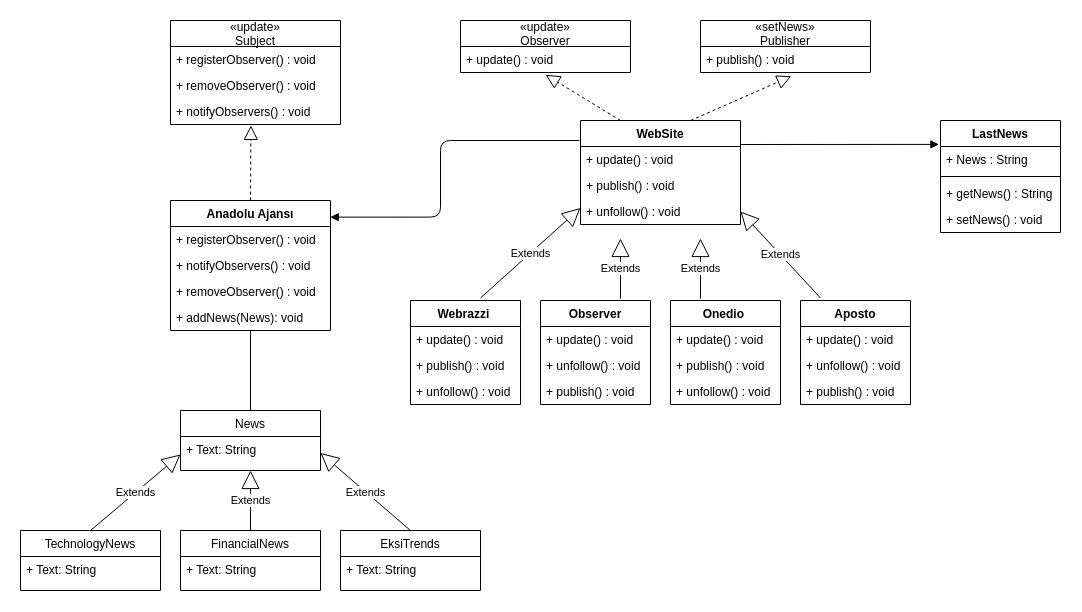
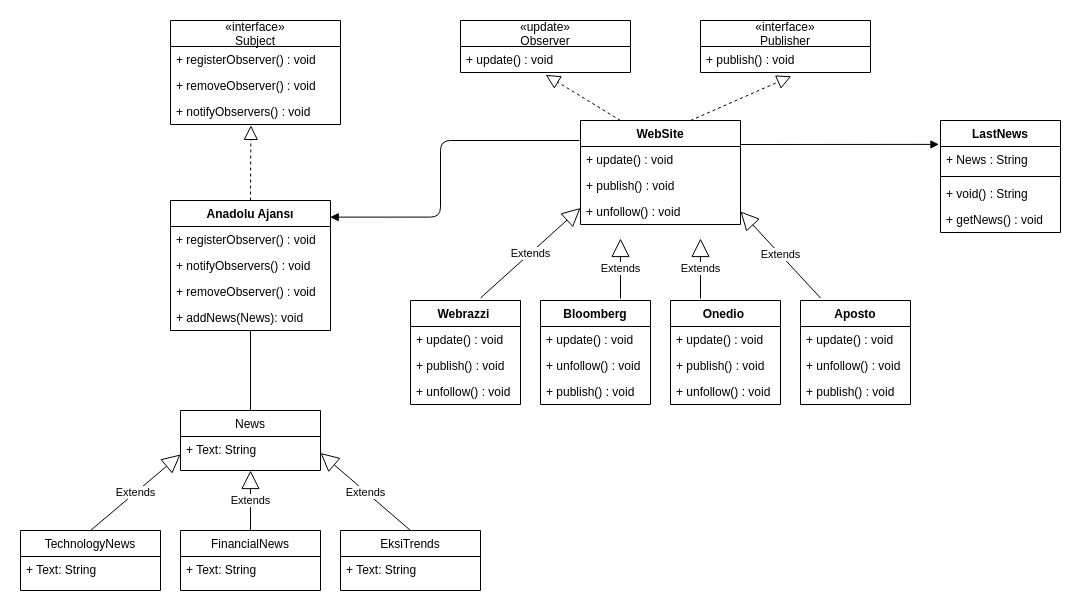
  <mxCell id="0" />
  <mxCell id="1" parent="0" />
  <mxCell id="2" value="News" style="swimlane;fontStyle=0;childLayout=stackLayout;horizontal=1;startSize=26;fillColor=none;horizontalStack=0;resizeParent=1;resizeParentMax=0;resizeLast=0;collapsible=1;marginBottom=0;" vertex="1" parent="1"><mxGeometry x="180" y="410" width="140" height="60" as="geometry" /></mxCell>
  <mxCell id="3" value="Extends" style="endArrow=block;endSize=16;endFill=0;html=1;exitX=0.5;exitY=0;exitDx=0;exitDy=0;" edge="1" parent="2" source="9"><mxGeometry width="160" relative="1" as="geometry"><mxPoint x="-20" y="42.5" as="sourcePoint" /><mxPoint x="140" y="42.5" as="targetPoint" /></mxGeometry></mxCell>
  <mxCell id="4" value="+ Text: String" style="text;strokeColor=none;fillColor=none;align=left;verticalAlign=top;spacingLeft=4;spacingRight=4;overflow=hidden;rotatable=0;points=[[0,0.5],[1,0.5]];portConstraint=eastwest;" vertex="1" parent="2"><mxGeometry y="26" width="140" height="34" as="geometry" /></mxCell>
  <mxCell id="5" value="TechnologyNews" style="swimlane;fontStyle=0;childLayout=stackLayout;horizontal=1;startSize=26;fillColor=none;horizontalStack=0;resizeParent=1;resizeParentMax=0;resizeLast=0;collapsible=1;marginBottom=0;" vertex="1" parent="1"><mxGeometry x="20" y="530" width="140" height="60" as="geometry" /></mxCell>
  <mxCell id="6" value="+ Text: String" style="text;strokeColor=none;fillColor=none;align=left;verticalAlign=top;spacingLeft=4;spacingRight=4;overflow=hidden;rotatable=0;points=[[0,0.5],[1,0.5]];portConstraint=eastwest;" vertex="1" parent="5"><mxGeometry y="26" width="140" height="34" as="geometry" /></mxCell>
  <mxCell id="7" value="FinancialNews" style="swimlane;fontStyle=0;childLayout=stackLayout;horizontal=1;startSize=26;fillColor=none;horizontalStack=0;resizeParent=1;resizeParentMax=0;resizeLast=0;collapsible=1;marginBottom=0;" vertex="1" parent="1"><mxGeometry x="180" y="530" width="140" height="60" as="geometry" /></mxCell>
  <mxCell id="8" value="+ Text: String" style="text;strokeColor=none;fillColor=none;align=left;verticalAlign=top;spacingLeft=4;spacingRight=4;overflow=hidden;rotatable=0;points=[[0,0.5],[1,0.5]];portConstraint=eastwest;" vertex="1" parent="7"><mxGeometry y="26" width="140" height="34" as="geometry" /></mxCell>
  <mxCell id="9" value="EksiTrends" style="swimlane;fontStyle=0;childLayout=stackLayout;horizontal=1;startSize=26;fillColor=none;horizontalStack=0;resizeParent=1;resizeParentMax=0;resizeLast=0;collapsible=1;marginBottom=0;" vertex="1" parent="1"><mxGeometry x="340" y="530" width="140" height="60" as="geometry" /></mxCell>
  <mxCell id="10" value="+ Text: String" style="text;strokeColor=none;fillColor=none;align=left;verticalAlign=top;spacingLeft=4;spacingRight=4;overflow=hidden;rotatable=0;points=[[0,0.5],[1,0.5]];portConstraint=eastwest;" vertex="1" parent="9"><mxGeometry y="26" width="140" height="34" as="geometry" /></mxCell>
- <mxCell id="11" value="«update»&#10;Subject" style="swimlane;fontStyle=0;childLayout=stackLayout;horizontal=1;startSize=26;fillColor=none;horizontalStack=0;resizeParent=1;resizeParentMax=0;resizeLast=0;collapsible=1;marginBottom=0;" vertex="1" parent="1"><mxGeometry x="170" y="20" width="170" height="104" as="geometry" /></mxCell>
+ <mxCell id="11" value="«interface»&#10;Subject" style="swimlane;fontStyle=0;childLayout=stackLayout;horizontal=1;startSize=26;fillColor=none;horizontalStack=0;resizeParent=1;resizeParentMax=0;resizeLast=0;collapsible=1;marginBottom=0;" vertex="1" parent="1"><mxGeometry x="170" y="20" width="170" height="104" as="geometry" /></mxCell>
  <mxCell id="12" value="+ registerObserver() : void" style="text;strokeColor=none;fillColor=none;align=left;verticalAlign=top;spacingLeft=4;spacingRight=4;overflow=hidden;rotatable=0;points=[[0,0.5],[1,0.5]];portConstraint=eastwest;" vertex="1" parent="11"><mxGeometry y="26" width="170" height="26" as="geometry" /></mxCell>
  <mxCell id="13" value="+ removeObserver() : void" style="text;strokeColor=none;fillColor=none;align=left;verticalAlign=top;spacingLeft=4;spacingRight=4;overflow=hidden;rotatable=0;points=[[0,0.5],[1,0.5]];portConstraint=eastwest;" vertex="1" parent="11"><mxGeometry y="52" width="170" height="26" as="geometry" /></mxCell>
  <mxCell id="14" value="+ notifyObservers() : void" style="text;strokeColor=none;fillColor=none;align=left;verticalAlign=top;spacingLeft=4;spacingRight=4;overflow=hidden;rotatable=0;points=[[0,0.5],[1,0.5]];portConstraint=eastwest;" vertex="1" parent="11"><mxGeometry y="78" width="170" height="26" as="geometry" /></mxCell>
  <mxCell id="15" value="«update»&#10;Observer" style="swimlane;fontStyle=0;childLayout=stackLayout;horizontal=1;startSize=26;fillColor=none;horizontalStack=0;resizeParent=1;resizeParentMax=0;resizeLast=0;collapsible=1;marginBottom=0;" vertex="1" parent="1"><mxGeometry x="460" y="20" width="170" height="52" as="geometry" /></mxCell>
  <mxCell id="16" value="+ update() : void" style="text;strokeColor=none;fillColor=none;align=left;verticalAlign=top;spacingLeft=4;spacingRight=4;overflow=hidden;rotatable=0;points=[[0,0.5],[1,0.5]];portConstraint=eastwest;" vertex="1" parent="15"><mxGeometry y="26" width="170" height="26" as="geometry" /></mxCell>
  <mxCell id="17" value="Anadolu Ajansı" style="swimlane;fontStyle=1;align=center;verticalAlign=top;childLayout=stackLayout;horizontal=1;startSize=26;horizontalStack=0;resizeParent=1;resizeParentMax=0;resizeLast=0;collapsible=1;marginBottom=0;" vertex="1" parent="1"><mxGeometry x="170" y="200" width="160" height="130" as="geometry" /></mxCell>
  <mxCell id="18" value="+ registerObserver() : void" style="text;strokeColor=none;fillColor=none;align=left;verticalAlign=top;spacingLeft=4;spacingRight=4;overflow=hidden;rotatable=0;points=[[0,0.5],[1,0.5]];portConstraint=eastwest;" vertex="1" parent="17"><mxGeometry y="26" width="160" height="26" as="geometry" /></mxCell>
  <mxCell id="19" value="+ notifyObservers() : void" style="text;strokeColor=none;fillColor=none;align=left;verticalAlign=top;spacingLeft=4;spacingRight=4;overflow=hidden;rotatable=0;points=[[0,0.5],[1,0.5]];portConstraint=eastwest;" vertex="1" parent="17"><mxGeometry y="52" width="160" height="26" as="geometry" /></mxCell>
  <mxCell id="20" value="+ removeObserver() : void" style="text;strokeColor=none;fillColor=none;align=left;verticalAlign=top;spacingLeft=4;spacingRight=4;overflow=hidden;rotatable=0;points=[[0,0.5],[1,0.5]];portConstraint=eastwest;" vertex="1" parent="17"><mxGeometry y="78" width="160" height="26" as="geometry" /></mxCell>
  <mxCell id="21" value="+ addNews(News): void" style="text;strokeColor=none;fillColor=none;align=left;verticalAlign=top;spacingLeft=4;spacingRight=4;overflow=hidden;rotatable=0;points=[[0,0.5],[1,0.5]];portConstraint=eastwest;" vertex="1" parent="17"><mxGeometry y="104" width="160" height="26" as="geometry" /></mxCell>
  <mxCell id="22" value="Extends" style="endArrow=block;endSize=16;endFill=0;html=1;exitX=0.5;exitY=0;exitDx=0;exitDy=0;" edge="1" parent="1" source="7"><mxGeometry width="160" relative="1" as="geometry"><mxPoint x="90" y="470" as="sourcePoint" /><mxPoint x="250" y="470" as="targetPoint" /></mxGeometry></mxCell>
  <mxCell id="23" value="Extends" style="endArrow=block;endSize=16;endFill=0;html=1;exitX=0.5;exitY=0;exitDx=0;exitDy=0;" edge="1" parent="1" source="5"><mxGeometry width="160" relative="1" as="geometry"><mxPoint x="20" y="454" as="sourcePoint" /><mxPoint x="180" y="454" as="targetPoint" /></mxGeometry></mxCell>
  <mxCell id="24" value="" style="endArrow=block;dashed=1;endFill=0;endSize=12;html=1;exitX=0.5;exitY=0;exitDx=0;exitDy=0;entryX=0.473;entryY=1.035;entryDx=0;entryDy=0;entryPerimeter=0;" edge="1" parent="1" source="17" target="14"><mxGeometry width="160" relative="1" as="geometry"><mxPoint x="550" y="250" as="sourcePoint" /><mxPoint x="250" y="129" as="targetPoint" /></mxGeometry></mxCell>
- <mxCell id="25" value="«setNews»&#10;Publisher" style="swimlane;fontStyle=0;childLayout=stackLayout;horizontal=1;startSize=26;fillColor=none;horizontalStack=0;resizeParent=1;resizeParentMax=0;resizeLast=0;collapsible=1;marginBottom=0;" vertex="1" parent="1"><mxGeometry x="700" y="20" width="170" height="52" as="geometry" /></mxCell>
+ <mxCell id="25" value="«interface»&#10;Publisher" style="swimlane;fontStyle=0;childLayout=stackLayout;horizontal=1;startSize=26;fillColor=none;horizontalStack=0;resizeParent=1;resizeParentMax=0;resizeLast=0;collapsible=1;marginBottom=0;" vertex="1" parent="1"><mxGeometry x="700" y="20" width="170" height="52" as="geometry" /></mxCell>
  <mxCell id="26" value="+ publish() : void" style="text;strokeColor=none;fillColor=none;align=left;verticalAlign=top;spacingLeft=4;spacingRight=4;overflow=hidden;rotatable=0;points=[[0,0.5],[1,0.5]];portConstraint=eastwest;" vertex="1" parent="25"><mxGeometry y="26" width="170" height="26" as="geometry" /></mxCell>
  <mxCell id="27" value="WebSite" style="swimlane;fontStyle=1;align=center;verticalAlign=top;childLayout=stackLayout;horizontal=1;startSize=26;horizontalStack=0;resizeParent=1;resizeParentMax=0;resizeLast=0;collapsible=1;marginBottom=0;" vertex="1" parent="1"><mxGeometry x="580" y="120" width="160" height="104" as="geometry" /></mxCell>
  <mxCell id="28" value="+ update() : void" style="text;strokeColor=none;fillColor=none;align=left;verticalAlign=top;spacingLeft=4;spacingRight=4;overflow=hidden;rotatable=0;points=[[0,0.5],[1,0.5]];portConstraint=eastwest;" vertex="1" parent="27"><mxGeometry y="26" width="160" height="26" as="geometry" /></mxCell>
  <mxCell id="29" value="+ publish() : void" style="text;strokeColor=none;fillColor=none;align=left;verticalAlign=top;spacingLeft=4;spacingRight=4;overflow=hidden;rotatable=0;points=[[0,0.5],[1,0.5]];portConstraint=eastwest;" vertex="1" parent="27"><mxGeometry y="52" width="160" height="26" as="geometry" /></mxCell>
  <mxCell id="30" value="+ unfollow() : void" style="text;strokeColor=none;fillColor=none;align=left;verticalAlign=top;spacingLeft=4;spacingRight=4;overflow=hidden;rotatable=0;points=[[0,0.5],[1,0.5]];portConstraint=eastwest;" vertex="1" parent="27"><mxGeometry y="78" width="160" height="26" as="geometry" /></mxCell>
  <mxCell id="31" value="" style="endArrow=block;endFill=1;html=1;edgeStyle=orthogonalEdgeStyle;align=left;verticalAlign=top;entryX=0.998;entryY=0.128;entryDx=0;entryDy=0;entryPerimeter=0;" edge="1" parent="1" target="17"><mxGeometry x="-1" relative="1" as="geometry"><mxPoint x="579" y="140" as="sourcePoint" /><mxPoint x="610" y="200" as="targetPoint" /><Array as="points"><mxPoint x="579" y="140" /><mxPoint x="440" y="140" /><mxPoint x="440" y="217" /></Array></mxGeometry></mxCell>
  <mxCell id="32" value="" style="endArrow=block;dashed=1;endFill=0;endSize=12;html=1;entryX=0.501;entryY=1.091;entryDx=0;entryDy=0;entryPerimeter=0;exitX=0.25;exitY=0;exitDx=0;exitDy=0;" edge="1" parent="1" source="27" target="16"><mxGeometry width="160" relative="1" as="geometry"><mxPoint x="500" y="180" as="sourcePoint" /><mxPoint x="660" y="180" as="targetPoint" /></mxGeometry></mxCell>
  <mxCell id="33" value="" style="endArrow=block;dashed=1;endFill=0;endSize=12;html=1;entryX=0.534;entryY=1.144;entryDx=0;entryDy=0;entryPerimeter=0;exitX=0.688;exitY=0;exitDx=0;exitDy=0;exitPerimeter=0;" edge="1" parent="1" source="27" target="26"><mxGeometry width="160" relative="1" as="geometry"><mxPoint x="500" y="180" as="sourcePoint" /><mxPoint x="660" y="180" as="targetPoint" /></mxGeometry></mxCell>
  <mxCell id="34" value="" style="endArrow=none;html=1;edgeStyle=orthogonalEdgeStyle;exitX=0.5;exitY=0;exitDx=0;exitDy=0;" edge="1" parent="1" source="2"><mxGeometry relative="1" as="geometry"><mxPoint x="230" y="400" as="sourcePoint" /><mxPoint x="250" y="330" as="targetPoint" /></mxGeometry></mxCell>
  <mxCell id="35" value="Extends" style="endArrow=block;endSize=16;endFill=0;html=1;exitX=0.5;exitY=0;exitDx=0;exitDy=0;entryX=1;entryY=0.5;entryDx=0;entryDy=0;" edge="1" parent="1" target="30"><mxGeometry width="160" relative="1" as="geometry"><mxPoint x="820" y="297.5" as="sourcePoint" /><mxPoint x="730" y="220" as="targetPoint" /></mxGeometry></mxCell>
  <mxCell id="36" value="Extends" style="endArrow=block;endSize=16;endFill=0;html=1;exitX=0.5;exitY=0;exitDx=0;exitDy=0;" edge="1" parent="1"><mxGeometry width="160" relative="1" as="geometry"><mxPoint x="620" y="298" as="sourcePoint" /><mxPoint x="620" y="238" as="targetPoint" /></mxGeometry></mxCell>
  <mxCell id="37" value="Extends" style="endArrow=block;endSize=16;endFill=0;html=1;exitX=0.5;exitY=0;exitDx=0;exitDy=0;entryX=0;entryY=0.365;entryDx=0;entryDy=0;entryPerimeter=0;" edge="1" parent="1" target="30"><mxGeometry width="160" relative="1" as="geometry"><mxPoint x="480" y="297.5" as="sourcePoint" /><mxPoint x="590" y="221.5" as="targetPoint" /></mxGeometry></mxCell>
  <mxCell id="38" value="Webrazzi " style="swimlane;fontStyle=1;align=center;verticalAlign=top;childLayout=stackLayout;horizontal=1;startSize=26;horizontalStack=0;resizeParent=1;resizeParentMax=0;resizeLast=0;collapsible=1;marginBottom=0;" vertex="1" parent="1"><mxGeometry x="410" y="300" width="110" height="104" as="geometry" /></mxCell>
  <mxCell id="39" value="+ update() : void" style="text;strokeColor=none;fillColor=none;align=left;verticalAlign=top;spacingLeft=4;spacingRight=4;overflow=hidden;rotatable=0;points=[[0,0.5],[1,0.5]];portConstraint=eastwest;" vertex="1" parent="38"><mxGeometry y="26" width="110" height="26" as="geometry" /></mxCell>
  <mxCell id="40" value="+ publish() : void" style="text;strokeColor=none;fillColor=none;align=left;verticalAlign=top;spacingLeft=4;spacingRight=4;overflow=hidden;rotatable=0;points=[[0,0.5],[1,0.5]];portConstraint=eastwest;" vertex="1" parent="38"><mxGeometry y="52" width="110" height="26" as="geometry" /></mxCell>
  <mxCell id="41" value="+ unfollow() : void" style="text;strokeColor=none;fillColor=none;align=left;verticalAlign=top;spacingLeft=4;spacingRight=4;overflow=hidden;rotatable=0;points=[[0,0.5],[1,0.5]];portConstraint=eastwest;" vertex="1" parent="38"><mxGeometry y="78" width="110" height="26" as="geometry" /></mxCell>
- <mxCell id="42" value="Observer" style="swimlane;fontStyle=1;align=center;verticalAlign=top;childLayout=stackLayout;horizontal=1;startSize=26;horizontalStack=0;resizeParent=1;resizeParentMax=0;resizeLast=0;collapsible=1;marginBottom=0;" vertex="1" parent="1"><mxGeometry x="540" y="300" width="110" height="104" as="geometry" /></mxCell>
+ <mxCell id="42" value="Bloomberg" style="swimlane;fontStyle=1;align=center;verticalAlign=top;childLayout=stackLayout;horizontal=1;startSize=26;horizontalStack=0;resizeParent=1;resizeParentMax=0;resizeLast=0;collapsible=1;marginBottom=0;" vertex="1" parent="1"><mxGeometry x="540" y="300" width="110" height="104" as="geometry" /></mxCell>
  <mxCell id="43" value="+ update() : void" style="text;strokeColor=none;fillColor=none;align=left;verticalAlign=top;spacingLeft=4;spacingRight=4;overflow=hidden;rotatable=0;points=[[0,0.5],[1,0.5]];portConstraint=eastwest;" vertex="1" parent="42"><mxGeometry y="26" width="110" height="26" as="geometry" /></mxCell>
  <mxCell id="44" value="+ unfollow() : void" style="text;strokeColor=none;fillColor=none;align=left;verticalAlign=top;spacingLeft=4;spacingRight=4;overflow=hidden;rotatable=0;points=[[0,0.5],[1,0.5]];portConstraint=eastwest;" vertex="1" parent="42"><mxGeometry y="52" width="110" height="26" as="geometry" /></mxCell>
  <mxCell id="45" value="+ publish() : void" style="text;strokeColor=none;fillColor=none;align=left;verticalAlign=top;spacingLeft=4;spacingRight=4;overflow=hidden;rotatable=0;points=[[0,0.5],[1,0.5]];portConstraint=eastwest;" vertex="1" parent="42"><mxGeometry y="78" width="110" height="26" as="geometry" /></mxCell>
  <mxCell id="46" value="Onedio " style="swimlane;fontStyle=1;align=center;verticalAlign=top;childLayout=stackLayout;horizontal=1;startSize=26;horizontalStack=0;resizeParent=1;resizeParentMax=0;resizeLast=0;collapsible=1;marginBottom=0;" vertex="1" parent="1"><mxGeometry x="670" y="300" width="110" height="104" as="geometry" /></mxCell>
  <mxCell id="47" value="+ update() : void" style="text;strokeColor=none;fillColor=none;align=left;verticalAlign=top;spacingLeft=4;spacingRight=4;overflow=hidden;rotatable=0;points=[[0,0.5],[1,0.5]];portConstraint=eastwest;" vertex="1" parent="46"><mxGeometry y="26" width="110" height="26" as="geometry" /></mxCell>
  <mxCell id="48" value="+ publish() : void" style="text;strokeColor=none;fillColor=none;align=left;verticalAlign=top;spacingLeft=4;spacingRight=4;overflow=hidden;rotatable=0;points=[[0,0.5],[1,0.5]];portConstraint=eastwest;" vertex="1" parent="46"><mxGeometry y="52" width="110" height="26" as="geometry" /></mxCell>
  <mxCell id="49" value="+ unfollow() : void" style="text;strokeColor=none;fillColor=none;align=left;verticalAlign=top;spacingLeft=4;spacingRight=4;overflow=hidden;rotatable=0;points=[[0,0.5],[1,0.5]];portConstraint=eastwest;" vertex="1" parent="46"><mxGeometry y="78" width="110" height="26" as="geometry" /></mxCell>
  <mxCell id="50" value="Aposto" style="swimlane;fontStyle=1;align=center;verticalAlign=top;childLayout=stackLayout;horizontal=1;startSize=26;horizontalStack=0;resizeParent=1;resizeParentMax=0;resizeLast=0;collapsible=1;marginBottom=0;" vertex="1" parent="1"><mxGeometry x="800" y="300" width="110" height="104" as="geometry" /></mxCell>
  <mxCell id="51" value="+ update() : void" style="text;strokeColor=none;fillColor=none;align=left;verticalAlign=top;spacingLeft=4;spacingRight=4;overflow=hidden;rotatable=0;points=[[0,0.5],[1,0.5]];portConstraint=eastwest;" vertex="1" parent="50"><mxGeometry y="26" width="110" height="26" as="geometry" /></mxCell>
  <mxCell id="52" value="+ unfollow() : void" style="text;strokeColor=none;fillColor=none;align=left;verticalAlign=top;spacingLeft=4;spacingRight=4;overflow=hidden;rotatable=0;points=[[0,0.5],[1,0.5]];portConstraint=eastwest;" vertex="1" parent="50"><mxGeometry y="52" width="110" height="26" as="geometry" /></mxCell>
  <mxCell id="53" value="+ publish() : void" style="text;strokeColor=none;fillColor=none;align=left;verticalAlign=top;spacingLeft=4;spacingRight=4;overflow=hidden;rotatable=0;points=[[0,0.5],[1,0.5]];portConstraint=eastwest;" vertex="1" parent="50"><mxGeometry y="78" width="110" height="26" as="geometry" /></mxCell>
  <mxCell id="54" value="Extends" style="endArrow=block;endSize=16;endFill=0;html=1;exitX=0.5;exitY=0;exitDx=0;exitDy=0;" edge="1" parent="1"><mxGeometry width="160" relative="1" as="geometry"><mxPoint x="700" y="298" as="sourcePoint" /><mxPoint x="700" y="238" as="targetPoint" /></mxGeometry></mxCell>
  <mxCell id="55" value="LastNews" style="swimlane;fontStyle=1;align=center;verticalAlign=top;childLayout=stackLayout;horizontal=1;startSize=26;horizontalStack=0;resizeParent=1;resizeParentMax=0;resizeLast=0;collapsible=1;marginBottom=0;" vertex="1" parent="1"><mxGeometry x="940" y="120" width="120" height="112" as="geometry" /></mxCell>
  <mxCell id="56" value="+ News : String" style="text;strokeColor=none;fillColor=none;align=left;verticalAlign=top;spacingLeft=4;spacingRight=4;overflow=hidden;rotatable=0;points=[[0,0.5],[1,0.5]];portConstraint=eastwest;" vertex="1" parent="55"><mxGeometry y="26" width="120" height="26" as="geometry" /></mxCell>
  <mxCell id="57" value="" style="line;strokeWidth=1;fillColor=none;align=left;verticalAlign=middle;spacingTop=-1;spacingLeft=3;spacingRight=3;rotatable=0;labelPosition=right;points=[];portConstraint=eastwest;" vertex="1" parent="55"><mxGeometry y="52" width="120" height="8" as="geometry" /></mxCell>
- <mxCell id="58" value="+ getNews() : String" style="text;strokeColor=none;fillColor=none;align=left;verticalAlign=top;spacingLeft=4;spacingRight=4;overflow=hidden;rotatable=0;points=[[0,0.5],[1,0.5]];portConstraint=eastwest;" vertex="1" parent="55"><mxGeometry y="60" width="120" height="26" as="geometry" /></mxCell>
- <mxCell id="59" value="+ setNews() : void" style="text;strokeColor=none;fillColor=none;align=left;verticalAlign=top;spacingLeft=4;spacingRight=4;overflow=hidden;rotatable=0;points=[[0,0.5],[1,0.5]];portConstraint=eastwest;" vertex="1" parent="55"><mxGeometry y="86" width="120" height="26" as="geometry" /></mxCell>
+ <mxCell id="58" value="+ void() : String" style="text;strokeColor=none;fillColor=none;align=left;verticalAlign=top;spacingLeft=4;spacingRight=4;overflow=hidden;rotatable=0;points=[[0,0.5],[1,0.5]];portConstraint=eastwest;" vertex="1" parent="55"><mxGeometry y="60" width="120" height="26" as="geometry" /></mxCell>
+ <mxCell id="59" value="+ getNews() : void" style="text;strokeColor=none;fillColor=none;align=left;verticalAlign=top;spacingLeft=4;spacingRight=4;overflow=hidden;rotatable=0;points=[[0,0.5],[1,0.5]];portConstraint=eastwest;" vertex="1" parent="55"><mxGeometry y="86" width="120" height="26" as="geometry" /></mxCell>
  <mxCell id="60" value="" style="endArrow=block;endFill=1;html=1;edgeStyle=orthogonalEdgeStyle;align=left;verticalAlign=top;entryX=-0.013;entryY=-0.081;entryDx=0;entryDy=0;entryPerimeter=0;" edge="1" parent="1" target="56"><mxGeometry x="-1" relative="1" as="geometry"><mxPoint x="740" y="144" as="sourcePoint" /><mxPoint x="930" y="171.58" as="targetPoint" /><Array as="points"><mxPoint x="740" y="144" /></Array></mxGeometry></mxCell>
